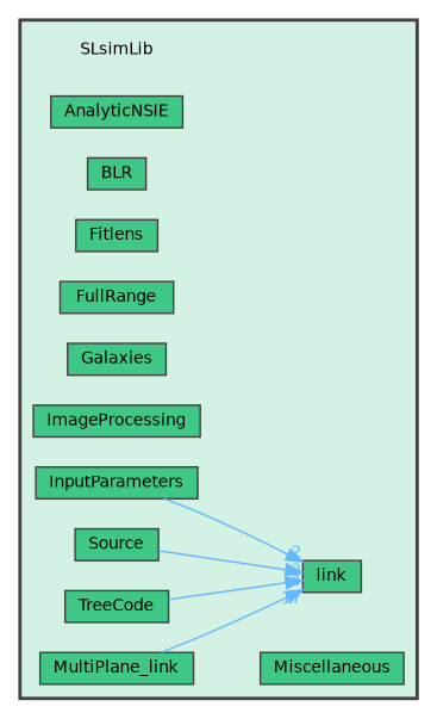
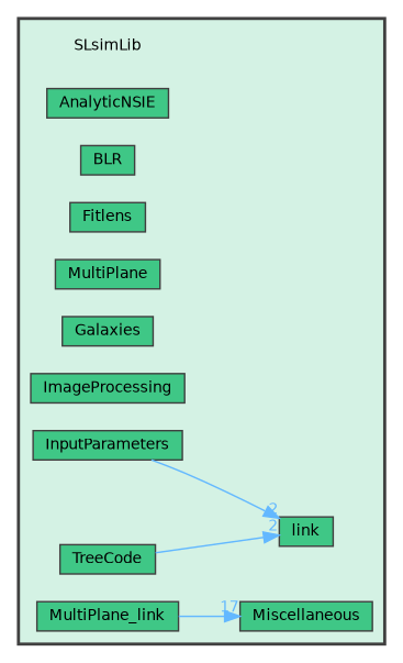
  digraph {
    compound=true
    rankdir=LR
    node [fontname=Helvetica fontsize=10 shape=box color=grey25 fillcolor="#3fc786" style=filled]
    edge [color=steelblue1 fontcolor=steelblue1 fontname=Helvetica fontsize=10 headlabel=2 labeldistance=1.5 labelfontname=Helvetica labelfontsize=10]
    n1 [height=0.2 label=SLsimLib shape=plaintext width=0.4 color="" fillcolor="" style=""]
    n2 [height=0.2 label=AnalyticNSIE width=0.4]
    n3 [height=0.2 label=BLR width=0.4]
    n4 [height=0.2 label=Fitlens width=0.4]
-   n5 [height=0.2 label=FullRange width=0.4]
+   n5 [height=0.2 label=MultiPlane width=0.4]
    n6 [height=0.2 label=Galaxies width=0.4]
    n7 [height=0.2 label=ImageProcessing width=0.4]
    n8 [height=0.2 label=link width=0.4]
    n9 [height=0.2 label=InputParameters width=0.4]
    n10 [height=0.2 label=Miscellaneous width=0.4]
-   n11 [height=0.2 label=Source width=0.4]
    n12 [height=0.2 label=TreeCode width=0.4]
    n13 [height=0.2 label=MultiPlane_link width=0.4]
    subgraph cluster_1 {
      bgcolor="#d4f2e4"
      fontname=Helvetica
      fontsize=10
      pencolor=grey25
      style="filled,bold"
      n1
      n2
      n3
      n4
      n5
      n6
      n7
      n8
      n9
      n10
-     n11
      n12
      n13
    }
    n9 -> n8
-   n11 -> n8 [headlabel=4]
    n12 -> n8
-   n13 -> n8 [headlabel=17]
+   n13 -> n10 [headlabel=17]
  }
